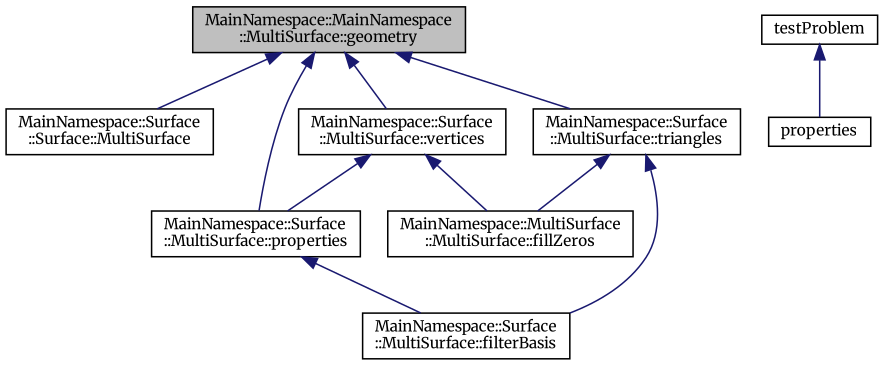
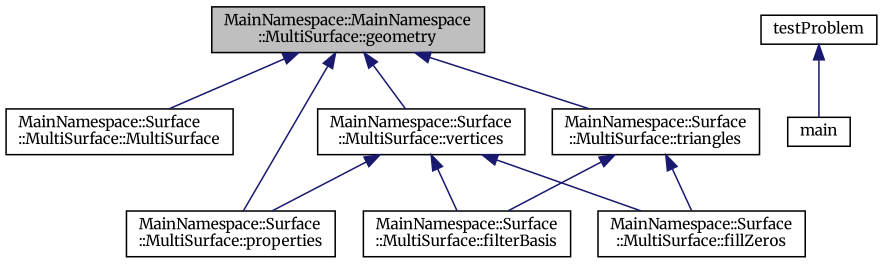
  digraph {
    fontname=Merriweather
    rankdir=TB
    node [color=black fillcolor=white fontname=Merriweather fontsize=10 shape=record style=filled]
    edge [color=midnightblue dir=back fontname=Merriweather fontsize=10 labelfontname=Helvetica labelfontsize=10 style=solid]
    n1 [fillcolor=grey75 fontcolor=black height=0.2 label="MainNamespace::MainNamespace\l::MultiSurface::geometry" width=0.4]
-   n2 [height=0.2 label="MainNamespace::Surface\l::Surface::MultiSurface" width=0.4]
+   n2 [height=0.2 label="MainNamespace::Surface\l::MultiSurface::MultiSurface" width=0.4]
    n3 [height=0.2 label="MainNamespace::Surface\l::MultiSurface::properties" width=0.4]
    n4 [height=0.2 label="MainNamespace::Surface\l::MultiSurface::triangles" width=0.4]
    n5 [height=0.2 label="MainNamespace::Surface\l::MultiSurface::vertices" width=0.4]
-   n6 [height=0.2 label="MainNamespace::MultiSurface\l::MultiSurface::fillZeros" width=0.4]
+   n6 [height=0.2 label="MainNamespace::Surface\l::MultiSurface::fillZeros" width=0.4]
    n7 [height=0.2 label="MainNamespace::Surface\l::MultiSurface::filterBasis" width=0.4]
    n8 [height=0.2 label=testProblem width=0.4]
-   n9 [height=0.2 label=properties width=0.4]
+   n9 [height=0.2 label=main width=0.4]
    n1 -> n2
    n1 -> n3
    n1 -> n4
    n1 -> n5
    n4 -> n6
    n4 -> n7
    n5 -> n3
    n5 -> n6
-   n3 -> n7
+   n5 -> n7
    n8 -> n9
  }
